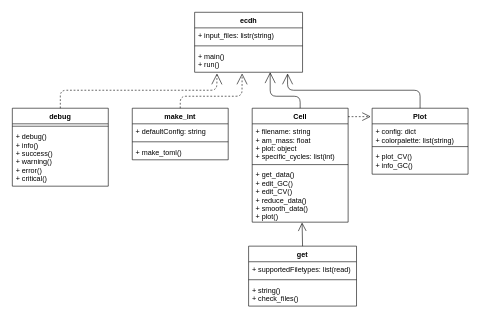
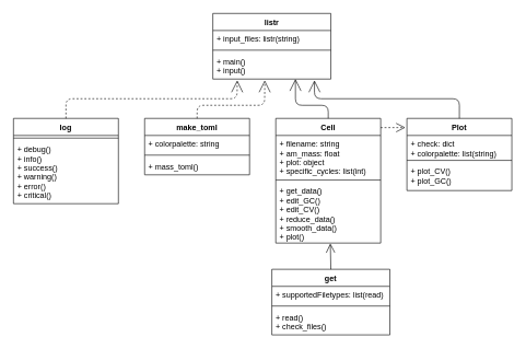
  <mxCell id="0" />
  <mxCell id="1" parent="0" />
  <mxCell id="2" value="Cell" style="swimlane;fontStyle=1;align=center;verticalAlign=top;childLayout=stackLayout;horizontal=1;startSize=26;horizontalStack=0;resizeParent=1;resizeParentMax=0;resizeLast=0;collapsible=1;marginBottom=0;" vertex="1" parent="1"><mxGeometry x="420" y="180" width="160" height="190" as="geometry" /></mxCell>
  <mxCell id="3" value="+ filename: string&#10;+ am_mass: float&#10;+ plot: object&#10;+ specific_cycles: list(int)" style="text;strokeColor=none;fillColor=none;align=left;verticalAlign=top;spacingLeft=4;spacingRight=4;overflow=hidden;rotatable=0;points=[[0,0.5],[1,0.5]];portConstraint=eastwest;" vertex="1" parent="2"><mxGeometry y="26" width="160" height="64" as="geometry" /></mxCell>
  <mxCell id="4" value="" style="line;strokeWidth=1;fillColor=none;align=left;verticalAlign=middle;spacingTop=-1;spacingLeft=3;spacingRight=3;rotatable=0;labelPosition=right;points=[];portConstraint=eastwest;" vertex="1" parent="2"><mxGeometry y="90" width="160" height="8" as="geometry" /></mxCell>
  <mxCell id="5" value="+ get_data()&#10;+ edit_GC()&#10;+ edit_CV()&#10;+ reduce_data()&#10;+ smooth_data()&#10;+ plot()" style="text;strokeColor=none;fillColor=none;align=left;verticalAlign=top;spacingLeft=4;spacingRight=4;overflow=hidden;rotatable=0;points=[[0,0.5],[1,0.5]];portConstraint=eastwest;" vertex="1" parent="2"><mxGeometry y="98" width="160" height="92" as="geometry" /></mxCell>
  <mxCell id="6" value="Plot" style="swimlane;fontStyle=1;align=center;verticalAlign=top;childLayout=stackLayout;horizontal=1;startSize=26;horizontalStack=0;resizeParent=1;resizeParentMax=0;resizeLast=0;collapsible=1;marginBottom=0;" vertex="1" parent="1"><mxGeometry x="620" y="180" width="160" height="110" as="geometry" /></mxCell>
- <mxCell id="7" value="+ config: dict&#10;+ colorpalette: list(string)" style="text;strokeColor=none;fillColor=none;align=left;verticalAlign=top;spacingLeft=4;spacingRight=4;overflow=hidden;rotatable=0;points=[[0,0.5],[1,0.5]];portConstraint=eastwest;" vertex="1" parent="6"><mxGeometry y="26" width="160" height="34" as="geometry" /></mxCell>
+ <mxCell id="7" value="+ check: dict&#10;+ colorpalette: list(string)" style="text;strokeColor=none;fillColor=none;align=left;verticalAlign=top;spacingLeft=4;spacingRight=4;overflow=hidden;rotatable=0;points=[[0,0.5],[1,0.5]];portConstraint=eastwest;" vertex="1" parent="6"><mxGeometry y="26" width="160" height="34" as="geometry" /></mxCell>
  <mxCell id="8" value="" style="line;strokeWidth=1;fillColor=none;align=left;verticalAlign=middle;spacingTop=-1;spacingLeft=3;spacingRight=3;rotatable=0;labelPosition=right;points=[];portConstraint=eastwest;" vertex="1" parent="6"><mxGeometry y="60" width="160" height="8" as="geometry" /></mxCell>
- <mxCell id="9" value="+ plot_CV()&#10;+ info_GC()&#10;" style="text;strokeColor=none;fillColor=none;align=left;verticalAlign=top;spacingLeft=4;spacingRight=4;overflow=hidden;rotatable=0;points=[[0,0.5],[1,0.5]];portConstraint=eastwest;" vertex="1" parent="6"><mxGeometry y="68" width="160" height="42" as="geometry" /></mxCell>
+ <mxCell id="9" value="+ plot_CV()&#10;+ plot_GC()&#10;" style="text;strokeColor=none;fillColor=none;align=left;verticalAlign=top;spacingLeft=4;spacingRight=4;overflow=hidden;rotatable=0;points=[[0,0.5],[1,0.5]];portConstraint=eastwest;" vertex="1" parent="6"><mxGeometry y="68" width="160" height="42" as="geometry" /></mxCell>
  <mxCell id="10" value="get" style="swimlane;fontStyle=1;align=center;verticalAlign=top;childLayout=stackLayout;horizontal=1;startSize=26;horizontalStack=0;resizeParent=1;resizeParentMax=0;resizeLast=0;collapsible=1;marginBottom=0;" vertex="1" parent="1"><mxGeometry x="414" y="410" width="180" height="100" as="geometry" /></mxCell>
  <mxCell id="11" value="+ supportedFiletypes: list(read)" style="text;strokeColor=none;fillColor=none;align=left;verticalAlign=top;spacingLeft=4;spacingRight=4;overflow=hidden;rotatable=0;points=[[0,0.5],[1,0.5]];portConstraint=eastwest;" vertex="1" parent="10"><mxGeometry y="26" width="180" height="26" as="geometry" /></mxCell>
  <mxCell id="12" value="" style="line;strokeWidth=1;fillColor=none;align=left;verticalAlign=middle;spacingTop=-1;spacingLeft=3;spacingRight=3;rotatable=0;labelPosition=right;points=[];portConstraint=eastwest;" vertex="1" parent="10"><mxGeometry y="52" width="180" height="8" as="geometry" /></mxCell>
- <mxCell id="13" value="+ string()&#10;+ check_files()" style="text;strokeColor=none;fillColor=none;align=left;verticalAlign=top;spacingLeft=4;spacingRight=4;overflow=hidden;rotatable=0;points=[[0,0.5],[1,0.5]];portConstraint=eastwest;" vertex="1" parent="10"><mxGeometry y="60" width="180" height="40" as="geometry" /></mxCell>
- <mxCell id="14" value="debug" style="swimlane;fontStyle=1;align=center;verticalAlign=top;childLayout=stackLayout;horizontal=1;startSize=26;horizontalStack=0;resizeParent=1;resizeParentMax=0;resizeLast=0;collapsible=1;marginBottom=0;" vertex="1" parent="1"><mxGeometry x="20" y="180" width="160" height="130" as="geometry" /></mxCell>
+ <mxCell id="13" value="+ read()&#10;+ check_files()" style="text;strokeColor=none;fillColor=none;align=left;verticalAlign=top;spacingLeft=4;spacingRight=4;overflow=hidden;rotatable=0;points=[[0,0.5],[1,0.5]];portConstraint=eastwest;" vertex="1" parent="10"><mxGeometry y="60" width="180" height="40" as="geometry" /></mxCell>
+ <mxCell id="14" value="log" style="swimlane;fontStyle=1;align=center;verticalAlign=top;childLayout=stackLayout;horizontal=1;startSize=26;horizontalStack=0;resizeParent=1;resizeParentMax=0;resizeLast=0;collapsible=1;marginBottom=0;" vertex="1" parent="1"><mxGeometry x="20" y="180" width="160" height="130" as="geometry" /></mxCell>
  <mxCell id="15" value="" style="line;strokeWidth=1;fillColor=none;align=left;verticalAlign=middle;spacingTop=-1;spacingLeft=3;spacingRight=3;rotatable=0;labelPosition=right;points=[];portConstraint=eastwest;" vertex="1" parent="14"><mxGeometry y="26" width="160" height="8" as="geometry" /></mxCell>
  <mxCell id="16" value="+ debug()&#10;+ info()&#10;+ success()&#10;+ warning()&#10;+ error()&#10;+ critical()" style="text;strokeColor=none;fillColor=none;align=left;verticalAlign=top;spacingLeft=4;spacingRight=4;overflow=hidden;rotatable=0;points=[[0,0.5],[1,0.5]];portConstraint=eastwest;" vertex="1" parent="14"><mxGeometry y="34" width="160" height="96" as="geometry" /></mxCell>
- <mxCell id="17" value="make_int" style="swimlane;fontStyle=1;align=center;verticalAlign=top;childLayout=stackLayout;horizontal=1;startSize=26;horizontalStack=0;resizeParent=1;resizeParentMax=0;resizeLast=0;collapsible=1;marginBottom=0;" vertex="1" parent="1"><mxGeometry x="220" y="180" width="160" height="86" as="geometry" /></mxCell>
- <mxCell id="18" value="+ defaultConfig: string" style="text;strokeColor=none;fillColor=none;align=left;verticalAlign=top;spacingLeft=4;spacingRight=4;overflow=hidden;rotatable=0;points=[[0,0.5],[1,0.5]];portConstraint=eastwest;" vertex="1" parent="17"><mxGeometry y="26" width="160" height="26" as="geometry" /></mxCell>
+ <mxCell id="17" value="make_toml" style="swimlane;fontStyle=1;align=center;verticalAlign=top;childLayout=stackLayout;horizontal=1;startSize=26;horizontalStack=0;resizeParent=1;resizeParentMax=0;resizeLast=0;collapsible=1;marginBottom=0;" vertex="1" parent="1"><mxGeometry x="220" y="180" width="160" height="86" as="geometry" /></mxCell>
+ <mxCell id="18" value="+ colorpalette: string" style="text;strokeColor=none;fillColor=none;align=left;verticalAlign=top;spacingLeft=4;spacingRight=4;overflow=hidden;rotatable=0;points=[[0,0.5],[1,0.5]];portConstraint=eastwest;" vertex="1" parent="17"><mxGeometry y="26" width="160" height="26" as="geometry" /></mxCell>
  <mxCell id="19" value="" style="line;strokeWidth=1;fillColor=none;align=left;verticalAlign=middle;spacingTop=-1;spacingLeft=3;spacingRight=3;rotatable=0;labelPosition=right;points=[];portConstraint=eastwest;" vertex="1" parent="17"><mxGeometry y="52" width="160" height="8" as="geometry" /></mxCell>
- <mxCell id="20" value="+ make_toml()" style="text;strokeColor=none;fillColor=none;align=left;verticalAlign=top;spacingLeft=4;spacingRight=4;overflow=hidden;rotatable=0;points=[[0,0.5],[1,0.5]];portConstraint=eastwest;" vertex="1" parent="17"><mxGeometry y="60" width="160" height="26" as="geometry" /></mxCell>
- <mxCell id="21" value="ecdh" style="swimlane;fontStyle=1;align=center;verticalAlign=top;childLayout=stackLayout;horizontal=1;startSize=26;horizontalStack=0;resizeParent=1;resizeParentMax=0;resizeLast=0;collapsible=1;marginBottom=0;" vertex="1" parent="1"><mxGeometry x="324" y="20" width="180" height="100" as="geometry" /></mxCell>
+ <mxCell id="20" value="+ mass_toml()" style="text;strokeColor=none;fillColor=none;align=left;verticalAlign=top;spacingLeft=4;spacingRight=4;overflow=hidden;rotatable=0;points=[[0,0.5],[1,0.5]];portConstraint=eastwest;" vertex="1" parent="17"><mxGeometry y="60" width="160" height="26" as="geometry" /></mxCell>
+ <mxCell id="21" value="listr" style="swimlane;fontStyle=1;align=center;verticalAlign=top;childLayout=stackLayout;horizontal=1;startSize=26;horizontalStack=0;resizeParent=1;resizeParentMax=0;resizeLast=0;collapsible=1;marginBottom=0;" vertex="1" parent="1"><mxGeometry x="324" y="20" width="180" height="100" as="geometry" /></mxCell>
  <mxCell id="22" value="+ input_files: listr(string)" style="text;strokeColor=none;fillColor=none;align=left;verticalAlign=top;spacingLeft=4;spacingRight=4;overflow=hidden;rotatable=0;points=[[0,0.5],[1,0.5]];portConstraint=eastwest;" vertex="1" parent="21"><mxGeometry y="26" width="180" height="26" as="geometry" /></mxCell>
  <mxCell id="23" value="" style="line;strokeWidth=1;fillColor=none;align=left;verticalAlign=middle;spacingTop=-1;spacingLeft=3;spacingRight=3;rotatable=0;labelPosition=right;points=[];portConstraint=eastwest;" vertex="1" parent="21"><mxGeometry y="52" width="180" height="8" as="geometry" /></mxCell>
- <mxCell id="24" value="+ main()&#10;+ run()" style="text;strokeColor=none;fillColor=none;align=left;verticalAlign=top;spacingLeft=4;spacingRight=4;overflow=hidden;rotatable=0;points=[[0,0.5],[1,0.5]];portConstraint=eastwest;" vertex="1" parent="21"><mxGeometry y="60" width="180" height="40" as="geometry" /></mxCell>
+ <mxCell id="24" value="+ main()&#10;+ input()" style="text;strokeColor=none;fillColor=none;align=left;verticalAlign=top;spacingLeft=4;spacingRight=4;overflow=hidden;rotatable=0;points=[[0,0.5],[1,0.5]];portConstraint=eastwest;" vertex="1" parent="21"><mxGeometry y="60" width="180" height="40" as="geometry" /></mxCell>
  <mxCell id="25" value="" style="endArrow=open;endSize=16;endFill=0;html=1;exitX=0.5;exitY=0;exitDx=0;exitDy=0;" edge="1" parent="1" source="2"><mxGeometry width="160" relative="1" as="geometry"><mxPoint x="330" y="420" as="sourcePoint" /><mxPoint x="450" y="120" as="targetPoint" /><Array as="points"><mxPoint x="500" y="160" /><mxPoint x="450" y="160" /></Array></mxGeometry></mxCell>
  <mxCell id="26" value="" style="endArrow=open;endSize=16;endFill=0;html=1;exitX=0.5;exitY=0;exitDx=0;exitDy=0;" edge="1" parent="1" source="6"><mxGeometry width="160" relative="1" as="geometry"><mxPoint x="510" y="190" as="sourcePoint" /><mxPoint x="479" y="122" as="targetPoint" /><Array as="points"><mxPoint x="700" y="150" /><mxPoint x="479" y="150" /></Array></mxGeometry></mxCell>
  <mxCell id="27" value="" style="endArrow=open;endFill=1;endSize=12;html=1;entryX=-0.015;entryY=0.127;entryDx=0;entryDy=0;entryPerimeter=0;exitX=0.999;exitY=0.074;exitDx=0;exitDy=0;exitPerimeter=0;dashed=1;" edge="1" parent="1" source="2" target="6"><mxGeometry width="160" relative="1" as="geometry"><mxPoint x="400" y="180" as="sourcePoint" /><mxPoint x="560" y="180" as="targetPoint" /></mxGeometry></mxCell>
  <mxCell id="28" value="" style="endArrow=open;endSize=16;endFill=0;html=1;exitX=0.5;exitY=0;exitDx=0;exitDy=0;entryX=0.44;entryY=1.052;entryDx=0;entryDy=0;entryPerimeter=0;dashed=1;" edge="1" parent="1" source="17" target="24"><mxGeometry width="160" relative="1" as="geometry"><mxPoint x="510" y="190" as="sourcePoint" /><mxPoint x="460" y="130" as="targetPoint" /><Array as="points"><mxPoint x="300" y="160" /><mxPoint x="403" y="160" /></Array></mxGeometry></mxCell>
  <mxCell id="29" value="" style="endArrow=open;endSize=16;endFill=0;html=1;exitX=0.5;exitY=0;exitDx=0;exitDy=0;entryX=0.207;entryY=1.052;entryDx=0;entryDy=0;entryPerimeter=0;dashed=1;" edge="1" parent="1" source="14" target="24"><mxGeometry width="160" relative="1" as="geometry"><mxPoint x="310" y="190" as="sourcePoint" /><mxPoint x="413.2" y="132.08" as="targetPoint" /><Array as="points"><mxPoint x="100" y="150" /><mxPoint x="361" y="150" /></Array></mxGeometry></mxCell>
  <mxCell id="30" value="" style="endArrow=open;endFill=1;endSize=12;html=1;entryX=0.52;entryY=1.007;entryDx=0;entryDy=0;entryPerimeter=0;exitX=0.5;exitY=0;exitDx=0;exitDy=0;" edge="1" parent="1" source="10" target="5"><mxGeometry width="160" relative="1" as="geometry"><mxPoint x="589.84" y="204.06" as="sourcePoint" /><mxPoint x="627.6" y="203.97" as="targetPoint" /></mxGeometry></mxCell>
